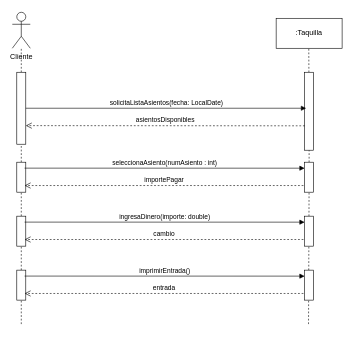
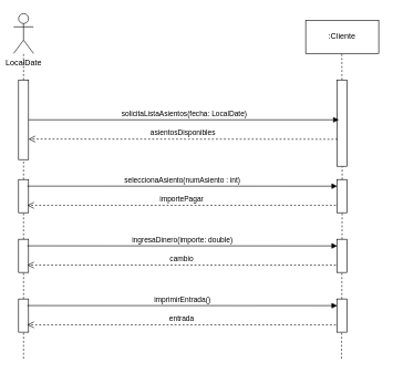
  <mxCell id="0" />
  <mxCell id="1" parent="0" />
- <mxCell id="2" value="Cliente" style="shape=umlActor;verticalLabelPosition=bottom;verticalAlign=top;html=1;outlineConnect=0;" vertex="1" parent="1"><mxGeometry x="20" y="20" width="30" height="60" as="geometry" /></mxCell>
+ <mxCell id="2" value="LocalDate" style="shape=umlActor;verticalLabelPosition=bottom;verticalAlign=top;html=1;outlineConnect=0;" vertex="1" parent="1"><mxGeometry x="20" y="20" width="30" height="60" as="geometry" /></mxCell>
  <mxCell id="3" value="" style="endArrow=none;dashed=1;html=1;rounded=0;" edge="1" parent="1" source="7" target="2"><mxGeometry width="50" height="50" relative="1" as="geometry"><mxPoint x="35" y="480" as="sourcePoint" /><mxPoint x="30" y="110" as="targetPoint" /></mxGeometry></mxCell>
- <mxCell id="4" value=":Taquilla" style="html=1;whiteSpace=wrap;" vertex="1" parent="1"><mxGeometry x="460" y="30" width="110" height="50" as="geometry" /></mxCell>
+ <mxCell id="4" value=":Cliente" style="html=1;whiteSpace=wrap;" vertex="1" parent="1"><mxGeometry x="460" y="30" width="110" height="50" as="geometry" /></mxCell>
  <mxCell id="5" value="" style="endArrow=none;dashed=1;html=1;rounded=0;" edge="1" parent="1" source="9"><mxGeometry width="50" height="50" relative="1" as="geometry"><mxPoint x="514.41" y="480" as="sourcePoint" /><mxPoint x="514.41" y="80" as="targetPoint" /></mxGeometry></mxCell>
  <mxCell id="6" value="" style="endArrow=none;dashed=1;html=1;rounded=0;" edge="1" parent="1" source="13" target="7"><mxGeometry width="50" height="50" relative="1" as="geometry"><mxPoint x="35" y="480" as="sourcePoint" /><mxPoint x="35" y="80" as="targetPoint" /></mxGeometry></mxCell>
  <mxCell id="7" value="" style="rounded=0;whiteSpace=wrap;html=1;" vertex="1" parent="1"><mxGeometry x="27.5" y="120" width="15" height="120" as="geometry" /></mxCell>
  <mxCell id="8" value="" style="endArrow=none;dashed=1;html=1;rounded=0;" edge="1" parent="1" source="15" target="9"><mxGeometry width="50" height="50" relative="1" as="geometry"><mxPoint x="514.41" y="480" as="sourcePoint" /><mxPoint x="514.41" y="80" as="targetPoint" /></mxGeometry></mxCell>
  <mxCell id="9" value="" style="rounded=0;whiteSpace=wrap;html=1;" vertex="1" parent="1"><mxGeometry x="507.5" y="120" width="15" height="130" as="geometry" /></mxCell>
  <mxCell id="10" value="solicitaListaAsientos(fecha: LocalDate)" style="html=1;verticalAlign=bottom;endArrow=block;edgeStyle=elbowEdgeStyle;elbow=vertical;curved=0;rounded=0;" edge="1" parent="1" source="7"><mxGeometry width="80" relative="1" as="geometry"><mxPoint x="220" y="180" as="sourcePoint" /><mxPoint x="510" y="180" as="targetPoint" /></mxGeometry></mxCell>
  <mxCell id="11" value="asientosDisponibles" style="html=1;verticalAlign=bottom;endArrow=open;dashed=1;endSize=8;edgeStyle=elbowEdgeStyle;elbow=vertical;curved=0;rounded=0;exitX=0.014;exitY=0.687;exitDx=0;exitDy=0;exitPerimeter=0;" edge="1" parent="1" source="9" target="7"><mxGeometry relative="1" as="geometry"><mxPoint x="490" y="200" as="sourcePoint" /><mxPoint x="230" y="250.31" as="targetPoint" /><Array as="points"><mxPoint x="490" y="209" /></Array></mxGeometry></mxCell>
  <mxCell id="12" value="" style="endArrow=none;dashed=1;html=1;rounded=0;" edge="1" parent="1" target="13"><mxGeometry width="50" height="50" relative="1" as="geometry"><mxPoint x="35" y="540" as="sourcePoint" /><mxPoint x="35" y="240" as="targetPoint" /></mxGeometry></mxCell>
  <mxCell id="13" value="" style="rounded=0;whiteSpace=wrap;html=1;" vertex="1" parent="1"><mxGeometry x="27.5" y="270" width="15" height="50" as="geometry" /></mxCell>
  <mxCell id="14" value="" style="endArrow=none;dashed=1;html=1;rounded=0;" edge="1" parent="1" target="15"><mxGeometry width="50" height="50" relative="1" as="geometry"><mxPoint x="514" y="540" as="sourcePoint" /><mxPoint x="515" y="250" as="targetPoint" /></mxGeometry></mxCell>
  <mxCell id="15" value="" style="rounded=0;whiteSpace=wrap;html=1;" vertex="1" parent="1"><mxGeometry x="507.5" y="270" width="15" height="50" as="geometry" /></mxCell>
  <mxCell id="16" value="seleccionaAsiento(numAsiento : int)" style="html=1;verticalAlign=bottom;endArrow=block;edgeStyle=elbowEdgeStyle;elbow=vertical;curved=0;rounded=0;" edge="1" parent="1"><mxGeometry width="80" relative="1" as="geometry"><mxPoint x="40.5" y="279.91" as="sourcePoint" /><mxPoint x="507.5" y="279.91" as="targetPoint" /></mxGeometry></mxCell>
  <mxCell id="17" value="importePagar" style="html=1;verticalAlign=bottom;endArrow=open;dashed=1;endSize=8;edgeStyle=elbowEdgeStyle;elbow=vertical;curved=0;rounded=0;exitX=0.014;exitY=0.687;exitDx=0;exitDy=0;exitPerimeter=0;" edge="1" parent="1"><mxGeometry relative="1" as="geometry"><mxPoint x="505.5" y="308.91" as="sourcePoint" /><mxPoint x="40.5" y="308.91" as="targetPoint" /><Array as="points"><mxPoint x="487.5" y="308.91" /></Array></mxGeometry></mxCell>
  <mxCell id="18" value="" style="rounded=0;whiteSpace=wrap;html=1;" vertex="1" parent="1"><mxGeometry x="27.5" y="360" width="15" height="50" as="geometry" /></mxCell>
  <mxCell id="19" value="" style="rounded=0;whiteSpace=wrap;html=1;" vertex="1" parent="1"><mxGeometry x="507.5" y="360" width="15" height="50" as="geometry" /></mxCell>
  <mxCell id="20" value="ingresaDinero(importe: double)" style="html=1;verticalAlign=bottom;endArrow=block;edgeStyle=elbowEdgeStyle;elbow=vertical;curved=0;rounded=0;" edge="1" parent="1"><mxGeometry width="80" relative="1" as="geometry"><mxPoint x="40.5" y="369.91" as="sourcePoint" /><mxPoint x="507.5" y="369.91" as="targetPoint" /></mxGeometry></mxCell>
  <mxCell id="21" value="cambio" style="html=1;verticalAlign=bottom;endArrow=open;dashed=1;endSize=8;edgeStyle=elbowEdgeStyle;elbow=vertical;curved=0;rounded=0;exitX=0.014;exitY=0.687;exitDx=0;exitDy=0;exitPerimeter=0;" edge="1" parent="1"><mxGeometry relative="1" as="geometry"><mxPoint x="505.5" y="398.91" as="sourcePoint" /><mxPoint x="40.5" y="398.91" as="targetPoint" /><Array as="points"><mxPoint x="487.5" y="398.91" /></Array></mxGeometry></mxCell>
  <mxCell id="22" value="" style="rounded=0;whiteSpace=wrap;html=1;" vertex="1" parent="1"><mxGeometry x="27.5" y="450" width="15" height="50" as="geometry" /></mxCell>
  <mxCell id="23" value="" style="rounded=0;whiteSpace=wrap;html=1;" vertex="1" parent="1"><mxGeometry x="507.5" y="450" width="15" height="50" as="geometry" /></mxCell>
  <mxCell id="24" value="imprimirEntrada()" style="html=1;verticalAlign=bottom;endArrow=block;edgeStyle=elbowEdgeStyle;elbow=vertical;curved=0;rounded=0;" edge="1" parent="1"><mxGeometry width="80" relative="1" as="geometry"><mxPoint x="40.5" y="459.91" as="sourcePoint" /><mxPoint x="507.5" y="459.91" as="targetPoint" /></mxGeometry></mxCell>
  <mxCell id="25" value="entrada" style="html=1;verticalAlign=bottom;endArrow=open;dashed=1;endSize=8;edgeStyle=elbowEdgeStyle;elbow=vertical;curved=0;rounded=0;exitX=0.014;exitY=0.687;exitDx=0;exitDy=0;exitPerimeter=0;" edge="1" parent="1"><mxGeometry relative="1" as="geometry"><mxPoint x="505.5" y="488.91" as="sourcePoint" /><mxPoint x="40.5" y="488.91" as="targetPoint" /><Array as="points"><mxPoint x="487.5" y="488.91" /></Array></mxGeometry></mxCell>
